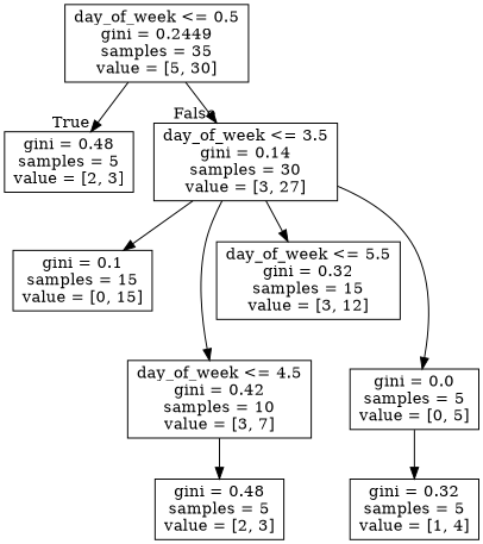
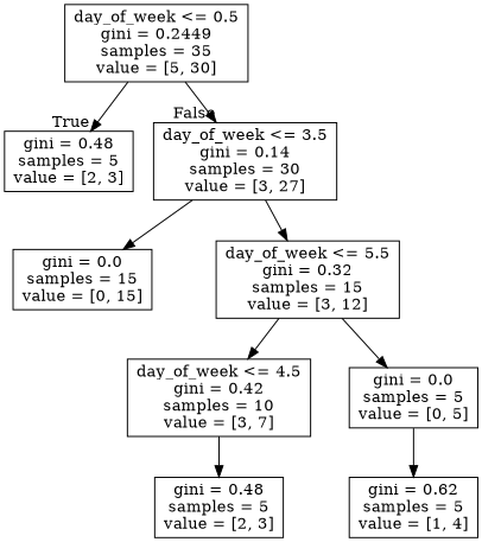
  digraph {
    node [shape=box]
    n1 [label="day_of_week <= 0.5\ngini = 0.2449\nsamples = 35\nvalue = [5, 30]"]
    n2 [label="gini = 0.48\nsamples = 5\nvalue = [2, 3]"]
    n3 [label="day_of_week <= 3.5\ngini = 0.14\nsamples = 30\nvalue = [3, 27]"]
-   n4 [label="gini = 0.1\nsamples = 15\nvalue = [0, 15]"]
+   n4 [label="gini = 0.0\nsamples = 15\nvalue = [0, 15]"]
    n5 [label="day_of_week <= 5.5\ngini = 0.32\nsamples = 15\nvalue = [3, 12]"]
    n6 [label="day_of_week <= 4.5\ngini = 0.42\nsamples = 10\nvalue = [3, 7]"]
    n7 [label="gini = 0.0\nsamples = 5\nvalue = [0, 5]"]
    n8 [label="gini = 0.48\nsamples = 5\nvalue = [2, 3]"]
-   n9 [label="gini = 0.32\nsamples = 5\nvalue = [1, 4]"]
+   n9 [label="gini = 0.62\nsamples = 5\nvalue = [1, 4]"]
    n1 -> n2 [headlabel=True labelangle=45 labeldistance=2.5]
    n1 -> n3 [headlabel=False labelangle=-45 labeldistance=2.5]
    n3 -> n4
    n3 -> n5
-   n3 -> n6
-   n3 -> n7
+   n5 -> n6
+   n5 -> n7
    n6 -> n8
    n7 -> n9
  }
